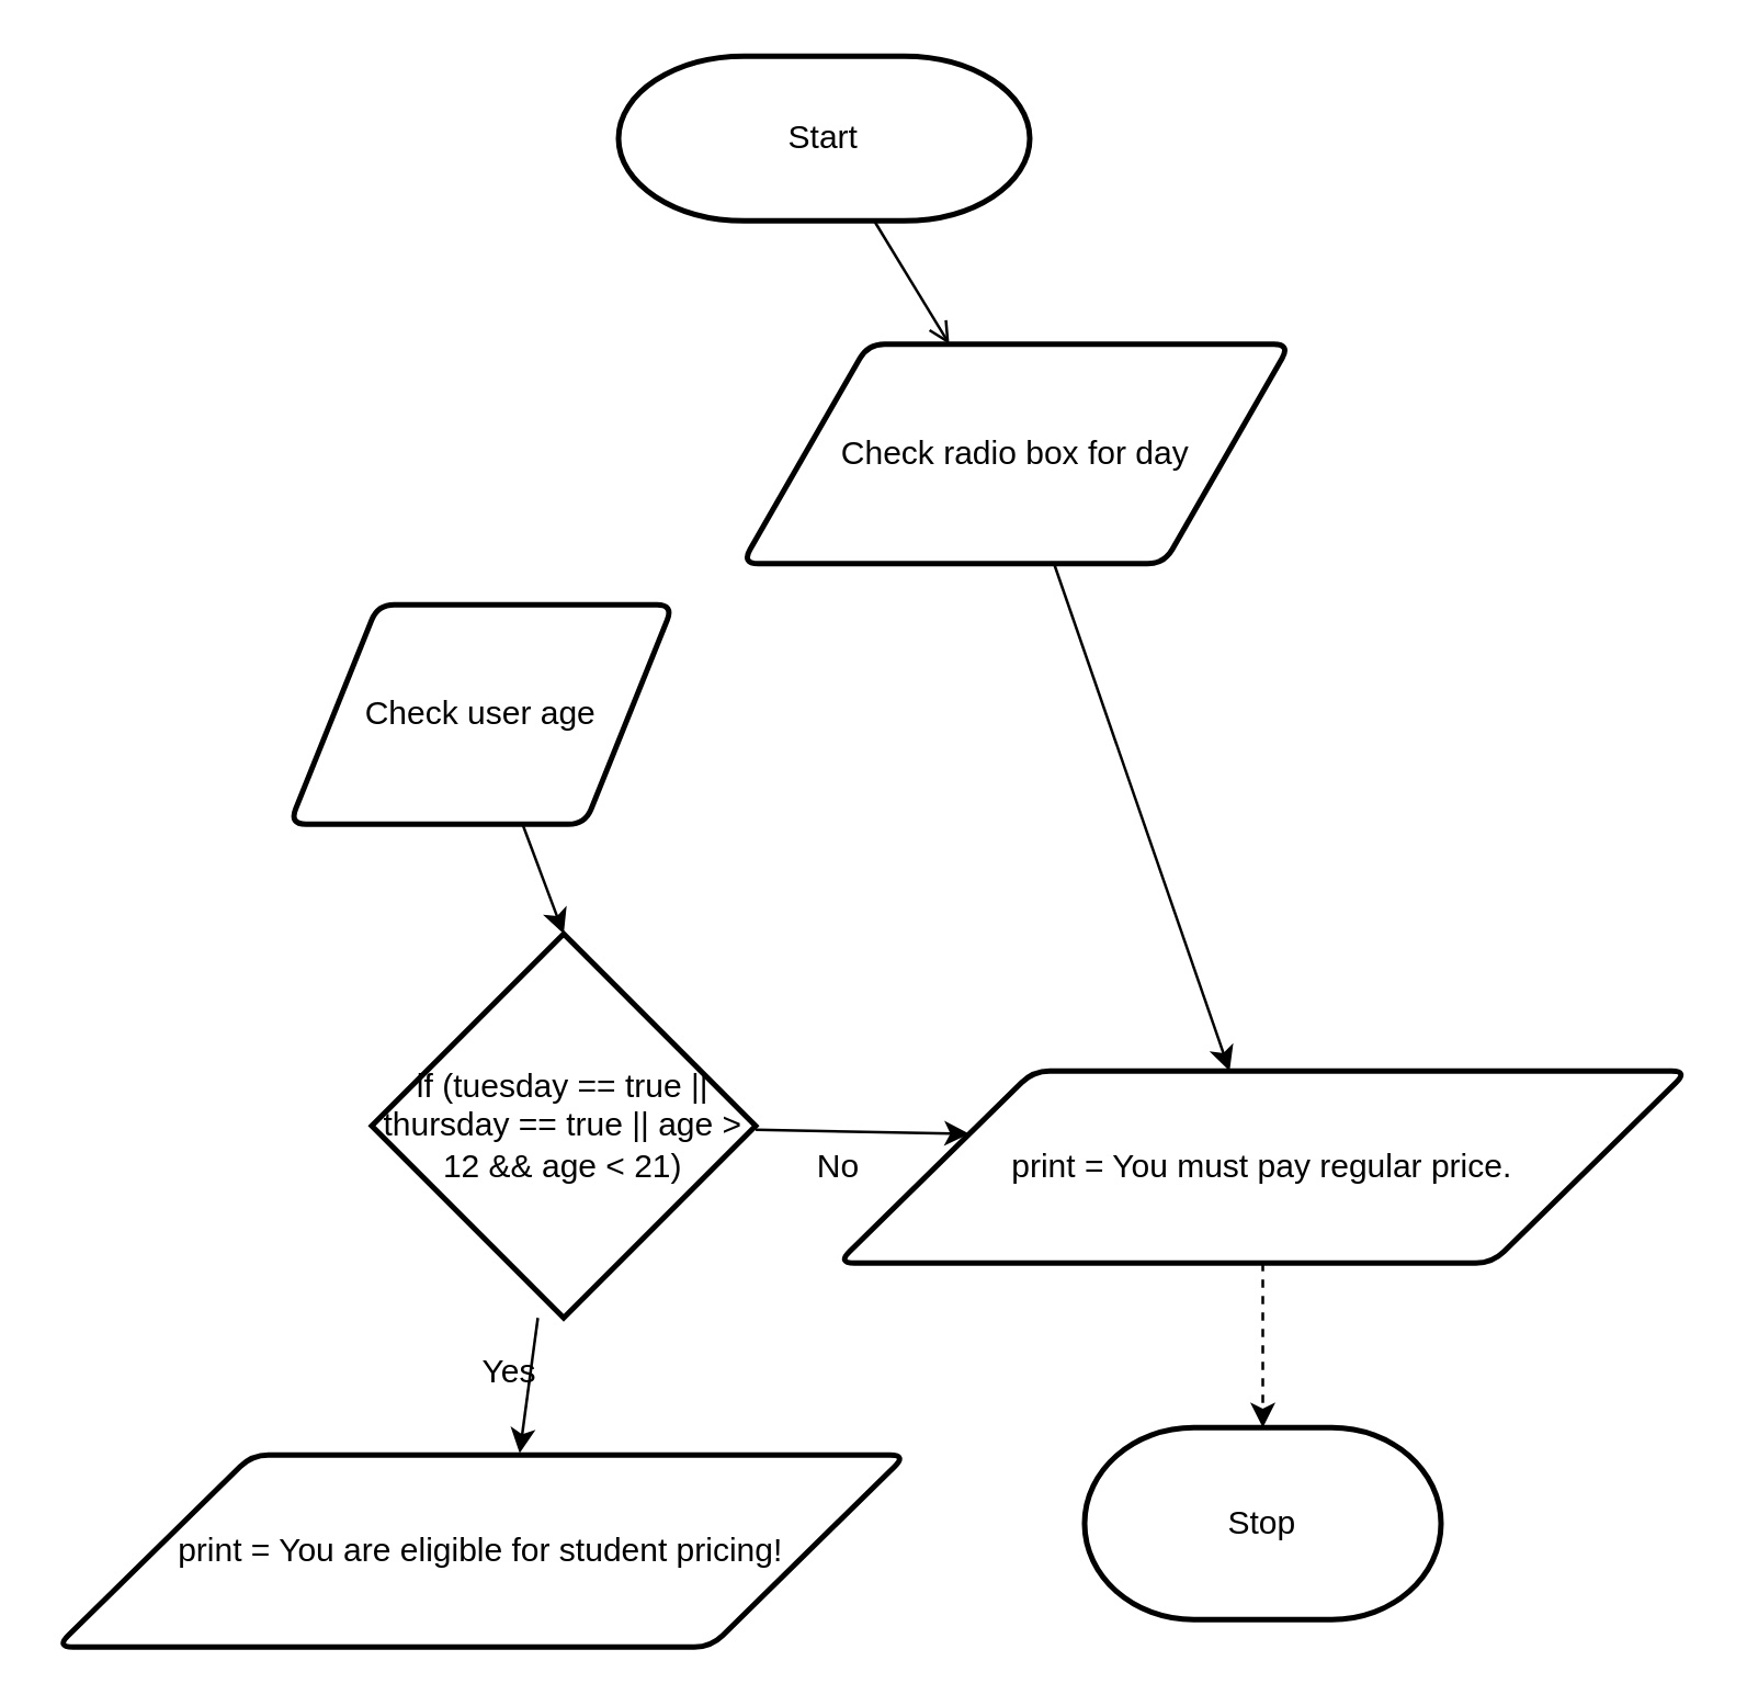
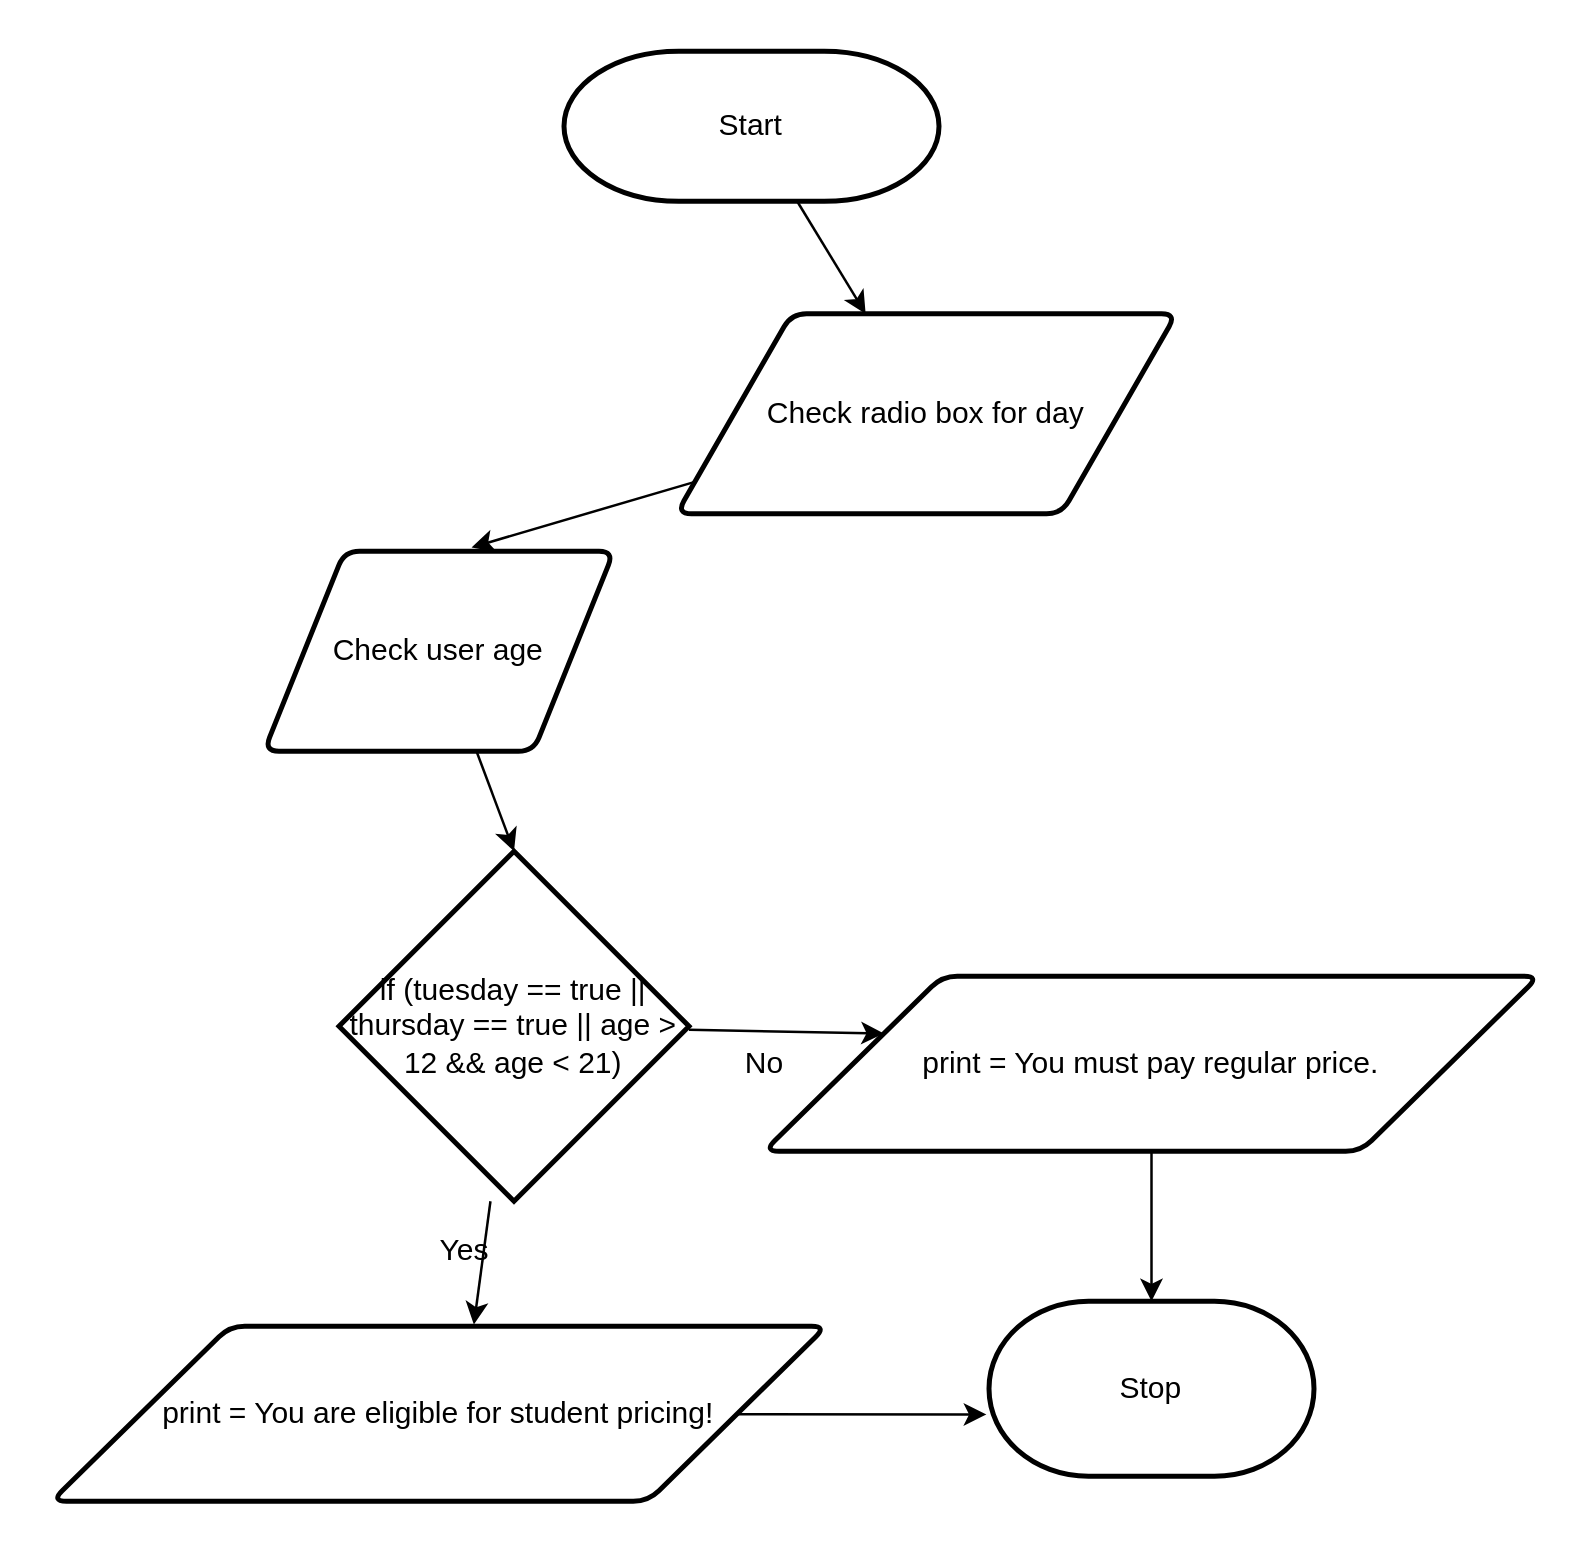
  <mxCell id="0" />
  <mxCell id="1" parent="0" />
- <mxCell id="2" style="edgeStyle=none;html=1;endArrow=open;" parent="1" source="3" target="5" edge="1"><mxGeometry relative="1" as="geometry" /></mxCell>
+ <mxCell id="2" style="edgeStyle=none;html=1;" parent="1" source="3" target="5" edge="1"><mxGeometry relative="1" as="geometry" /></mxCell>
  <mxCell id="3" value="Start" style="strokeWidth=2;html=1;shape=mxgraph.flowchart.terminator;whiteSpace=wrap;" parent="1" vertex="1"><mxGeometry x="225" y="20" width="150" height="60" as="geometry" /></mxCell>
- <mxCell id="4" style="edgeStyle=none;html=1;" edge="1" parent="1" source="5" target="14"><mxGeometry relative="1" as="geometry" /></mxCell>
+ <mxCell id="4" style="edgeStyle=none;html=1;entryX=0.593;entryY=-0.019;entryDx=0;entryDy=0;entryPerimeter=0;" edge="1" parent="1" source="5" target="7"><mxGeometry relative="1" as="geometry" /></mxCell>
  <mxCell id="5" value="Check radio box for day" style="shape=parallelogram;html=1;strokeWidth=2;perimeter=parallelogramPerimeter;whiteSpace=wrap;rounded=1;arcSize=12;size=0.23;" parent="1" vertex="1"><mxGeometry x="270" y="125" width="200" height="80" as="geometry" /></mxCell>
  <mxCell id="6" style="edgeStyle=none;html=1;entryX=0.5;entryY=0;entryDx=0;entryDy=0;entryPerimeter=0;" edge="1" parent="1" source="7" target="10"><mxGeometry relative="1" as="geometry" /></mxCell>
  <mxCell id="7" value="Check user age" style="shape=parallelogram;html=1;strokeWidth=2;perimeter=parallelogramPerimeter;whiteSpace=wrap;rounded=1;arcSize=12;size=0.23;" vertex="1" parent="1"><mxGeometry x="105" y="220" width="140" height="80" as="geometry" /></mxCell>
  <mxCell id="8" style="edgeStyle=none;html=1;entryX=0.545;entryY=-0.01;entryDx=0;entryDy=0;entryPerimeter=0;" edge="1" parent="1" source="10" target="12"><mxGeometry relative="1" as="geometry" /></mxCell>
  <mxCell id="9" style="edgeStyle=none;html=1;entryX=0;entryY=0.25;entryDx=0;entryDy=0;" edge="1" parent="1" source="10" target="14"><mxGeometry relative="1" as="geometry" /></mxCell>
  <mxCell id="10" value="if&amp;nbsp;(tuesday == true || thursday == true || age &amp;gt; 12 &amp;amp;&amp;amp; age &amp;lt; 21)" style="strokeWidth=2;html=1;shape=mxgraph.flowchart.decision;whiteSpace=wrap;" vertex="1" parent="1"><mxGeometry x="135" y="340" width="140" height="140" as="geometry" /></mxCell>
+ <mxCell id="11" style="edgeStyle=none;html=1;entryX=-0.008;entryY=0.647;entryDx=0;entryDy=0;entryPerimeter=0;" edge="1" parent="1" source="12" target="17"><mxGeometry relative="1" as="geometry" /></mxCell>
  <mxCell id="12" value="print = You are eligible for student pricing!" style="shape=parallelogram;html=1;strokeWidth=2;perimeter=parallelogramPerimeter;whiteSpace=wrap;rounded=1;arcSize=12;size=0.23;" vertex="1" parent="1"><mxGeometry x="20" y="530" width="310" height="70" as="geometry" /></mxCell>
- <mxCell id="13" style="edgeStyle=none;html=1;dashed=1;" edge="1" parent="1" source="14" target="17"><mxGeometry relative="1" as="geometry" /></mxCell>
+ <mxCell id="13" style="edgeStyle=none;html=1;" edge="1" parent="1" source="14" target="17"><mxGeometry relative="1" as="geometry" /></mxCell>
  <mxCell id="14" value="print = You must pay regular price." style="shape=parallelogram;html=1;strokeWidth=2;perimeter=parallelogramPerimeter;whiteSpace=wrap;rounded=1;arcSize=12;size=0.23;" vertex="1" parent="1"><mxGeometry x="305" y="390" width="310" height="70" as="geometry" /></mxCell>
  <mxCell id="15" value="Yes" style="text;html=1;resizable=0;autosize=1;align=center;verticalAlign=middle;points=[];fillColor=none;strokeColor=none;rounded=0;" vertex="1" parent="1"><mxGeometry x="165" y="490" width="40" height="20" as="geometry" /></mxCell>
  <mxCell id="16" value="No" style="text;html=1;resizable=0;autosize=1;align=center;verticalAlign=middle;points=[];fillColor=none;strokeColor=none;rounded=0;" vertex="1" parent="1"><mxGeometry x="290" y="415" width="30" height="20" as="geometry" /></mxCell>
  <mxCell id="17" value="Stop" style="strokeWidth=2;html=1;shape=mxgraph.flowchart.terminator;whiteSpace=wrap;" vertex="1" parent="1"><mxGeometry x="395" y="520" width="130" height="70" as="geometry" /></mxCell>
